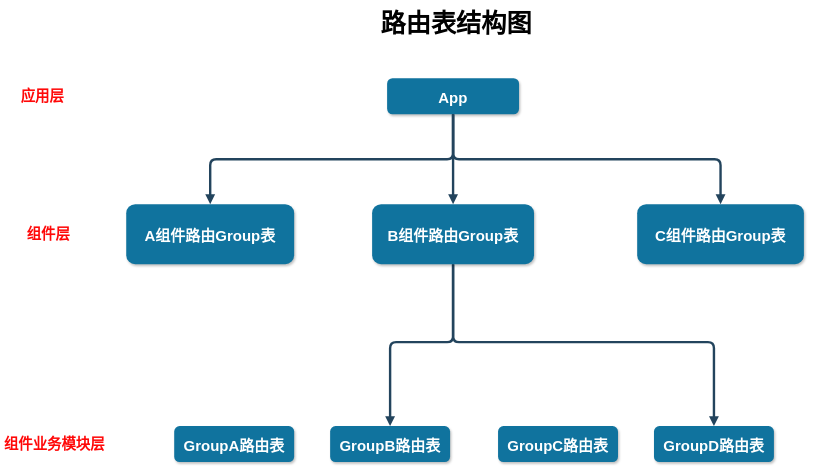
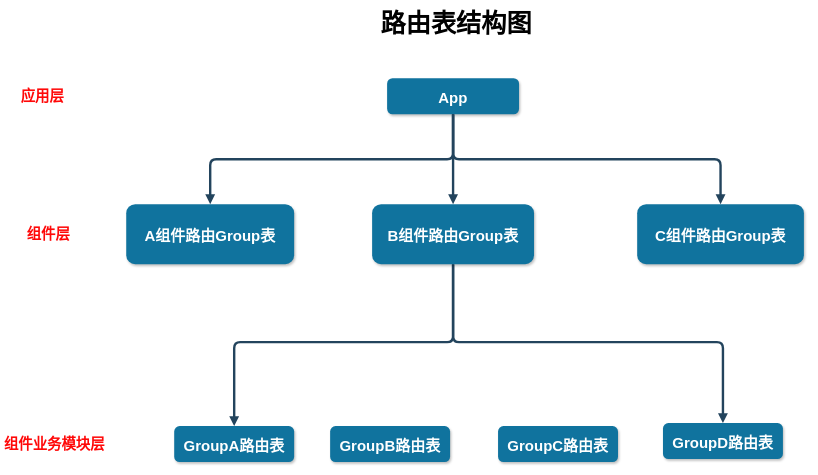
  <mxCell id="0" />
  <mxCell id="1" parent="0" />
  <mxCell id="2" value="App" style="rounded=1;fillColor=#10739E;strokeColor=none;shadow=1;gradientColor=none;fontStyle=1;fontColor=#FFFFFF;fontSize=25;" parent="1" vertex="1"><mxGeometry x="645" y="130" width="220" height="60" as="geometry" /></mxCell>
  <mxCell id="3" value="A组件路由Group表" style="rounded=1;fillColor=#10739E;strokeColor=none;shadow=1;gradientColor=none;fontStyle=1;fontColor=#FFFFFF;fontSize=25;" parent="1" vertex="1"><mxGeometry x="210" y="340" width="280" height="100" as="geometry" /></mxCell>
  <mxCell id="4" value="C组件路由Group表" style="rounded=1;fillColor=#10739E;strokeColor=none;shadow=1;gradientColor=none;fontStyle=1;fontColor=#FFFFFF;fontSize=25;" parent="1" vertex="1"><mxGeometry x="1062" y="340" width="278" height="100" as="geometry" /></mxCell>
  <mxCell id="5" value="" style="edgeStyle=orthogonalEdgeStyle;rounded=0;orthogonalLoop=1;jettySize=auto;html=1;" parent="1" edge="1"><mxGeometry relative="1" as="geometry"><mxPoint x="1342" y="375.5" as="sourcePoint" /></mxGeometry></mxCell>
  <mxCell id="6" value="GroupA路由表" style="rounded=1;fillColor=#10739E;strokeColor=none;shadow=1;gradientColor=none;fontStyle=1;fontColor=#FFFFFF;fontSize=25;" parent="1" vertex="1"><mxGeometry x="290" y="710" width="200" height="60" as="geometry" /></mxCell>
  <mxCell id="7" value="GroupB路由表" style="rounded=1;fillColor=#10739E;strokeColor=none;shadow=1;gradientColor=none;fontStyle=1;fontColor=#FFFFFF;fontSize=25;" parent="1" vertex="1"><mxGeometry x="550" y="710" width="200" height="60" as="geometry" /></mxCell>
  <mxCell id="8" value="GroupC路由表" style="rounded=1;fillColor=#10739E;strokeColor=none;shadow=1;gradientColor=none;fontStyle=1;fontColor=#FFFFFF;fontSize=25;" parent="1" vertex="1"><mxGeometry x="830" y="710" width="200" height="60" as="geometry" /></mxCell>
- <mxCell id="9" value="GroupD路由表" style="rounded=1;fillColor=#10739E;strokeColor=none;shadow=1;gradientColor=none;fontStyle=1;fontColor=#FFFFFF;fontSize=25;" parent="1" vertex="1"><mxGeometry x="1090" y="710" width="200" height="60" as="geometry" /></mxCell>
+ <mxCell id="9" value="GroupD路由表" style="rounded=1;fillColor=#10739E;strokeColor=none;shadow=1;gradientColor=none;fontStyle=1;fontColor=#FFFFFF;fontSize=25;" parent="1" vertex="1"><mxGeometry x="1105" y="705" width="200" height="60" as="geometry" /></mxCell>
  <mxCell id="10" value="" style="edgeStyle=elbowEdgeStyle;elbow=vertical;strokeWidth=4;endArrow=block;endFill=1;fontStyle=1;strokeColor=#23445D;fontSize=25;" parent="1" source="2" target="3" edge="1"><mxGeometry x="22" y="165.5" width="100" height="100" as="geometry"><mxPoint x="-8" y="185.5" as="sourcePoint" /><mxPoint x="92" y="85.5" as="targetPoint" /></mxGeometry></mxCell>
  <mxCell id="11" value="" style="edgeStyle=elbowEdgeStyle;elbow=vertical;strokeWidth=4;endArrow=block;endFill=1;fontStyle=1;strokeColor=#23445D;fontSize=25;" parent="1" source="2" target="4" edge="1"><mxGeometry x="22" y="165.5" width="100" height="100" as="geometry"><mxPoint x="-8" y="185.5" as="sourcePoint" /><mxPoint x="92" y="85.5" as="targetPoint" /></mxGeometry></mxCell>
+ <mxCell id="12" value="" style="edgeStyle=elbowEdgeStyle;elbow=vertical;strokeWidth=4;endArrow=block;endFill=1;fontStyle=1;strokeColor=#23445D;fontSize=25;exitX=0.5;exitY=1;exitDx=0;exitDy=0;" parent="1" source="15" target="6" edge="1"><mxGeometry x="22" y="165.5" width="100" height="100" as="geometry"><mxPoint x="750" y="380" as="sourcePoint" /><mxPoint x="92" y="85.5" as="targetPoint" /><Array as="points"><mxPoint x="510" y="570" /><mxPoint x="522" y="475.5" /></Array></mxGeometry></mxCell>
  <mxCell id="13" value="" style="edgeStyle=elbowEdgeStyle;elbow=vertical;strokeWidth=4;endArrow=block;endFill=1;fontStyle=1;strokeColor=#23445D;fontSize=25;exitX=0.5;exitY=1;exitDx=0;exitDy=0;" parent="1" source="15" target="9" edge="1"><mxGeometry x="22" y="165.5" width="100" height="100" as="geometry"><mxPoint x="710" y="390" as="sourcePoint" /><mxPoint x="92" y="85.5" as="targetPoint" /><Array as="points"><mxPoint x="1000" y="570" /><mxPoint x="942" y="475.5" /></Array></mxGeometry></mxCell>
- <mxCell id="14" value="" style="edgeStyle=elbowEdgeStyle;elbow=vertical;strokeWidth=4;endArrow=block;endFill=1;fontStyle=1;strokeColor=#23445D;fontSize=25;exitX=0.5;exitY=1;exitDx=0;exitDy=0;" parent="1" source="15" target="7" edge="1"><mxGeometry x="22" y="165.5" width="100" height="100" as="geometry"><mxPoint x="670" y="400" as="sourcePoint" /><mxPoint x="92" y="85.5" as="targetPoint" /><Array as="points"><mxPoint x="650" y="570" /><mxPoint x="622" y="475.5" /></Array></mxGeometry></mxCell>
  <mxCell id="15" value="B组件路由Group表" style="rounded=1;fillColor=#10739E;strokeColor=none;shadow=1;gradientColor=none;fontStyle=1;fontColor=#FFFFFF;fontSize=25;" parent="1" vertex="1"><mxGeometry x="620" y="340" width="270" height="100" as="geometry" /></mxCell>
  <mxCell id="16" value="" style="edgeStyle=elbowEdgeStyle;elbow=vertical;strokeWidth=4;endArrow=block;endFill=1;fontStyle=1;strokeColor=#23445D;fontSize=25;entryX=0.5;entryY=0;entryDx=0;entryDy=0;" parent="1" source="2" target="15" edge="1"><mxGeometry x="32" y="175.5" width="100" height="100" as="geometry"><mxPoint x="760" y="210" as="sourcePoint" /><mxPoint x="1211" y="350" as="targetPoint" /></mxGeometry></mxCell>
  <mxCell id="17" value="&lt;font style=&quot;font-size: 42px&quot;&gt;路由表结构图&lt;/font&gt;" style="text;strokeColor=none;fillColor=none;html=1;fontSize=24;fontStyle=1;verticalAlign=middle;align=center;" parent="1" vertex="1"><mxGeometry x="710" y="20" width="100" height="40" as="geometry" /></mxCell>
  <mxCell id="18" value="应用层" style="text;strokeColor=none;fillColor=none;html=1;fontSize=24;fontStyle=1;verticalAlign=middle;align=center;fontColor=#FF0808;" vertex="1" parent="1"><mxGeometry x="20" y="140" width="100" height="40" as="geometry" /></mxCell>
  <mxCell id="19" value="组件层" style="text;strokeColor=none;fillColor=none;html=1;fontSize=24;fontStyle=1;verticalAlign=middle;align=center;fontColor=#FF0808;" vertex="1" parent="1"><mxGeometry x="30" y="370" width="100" height="40" as="geometry" /></mxCell>
  <mxCell id="20" value="组件业务模块层" style="text;strokeColor=none;fillColor=none;html=1;fontSize=24;fontStyle=1;verticalAlign=middle;align=center;fontColor=#FF0808;" vertex="1" parent="1"><mxGeometry x="40" y="720" width="100" height="40" as="geometry" /></mxCell>
